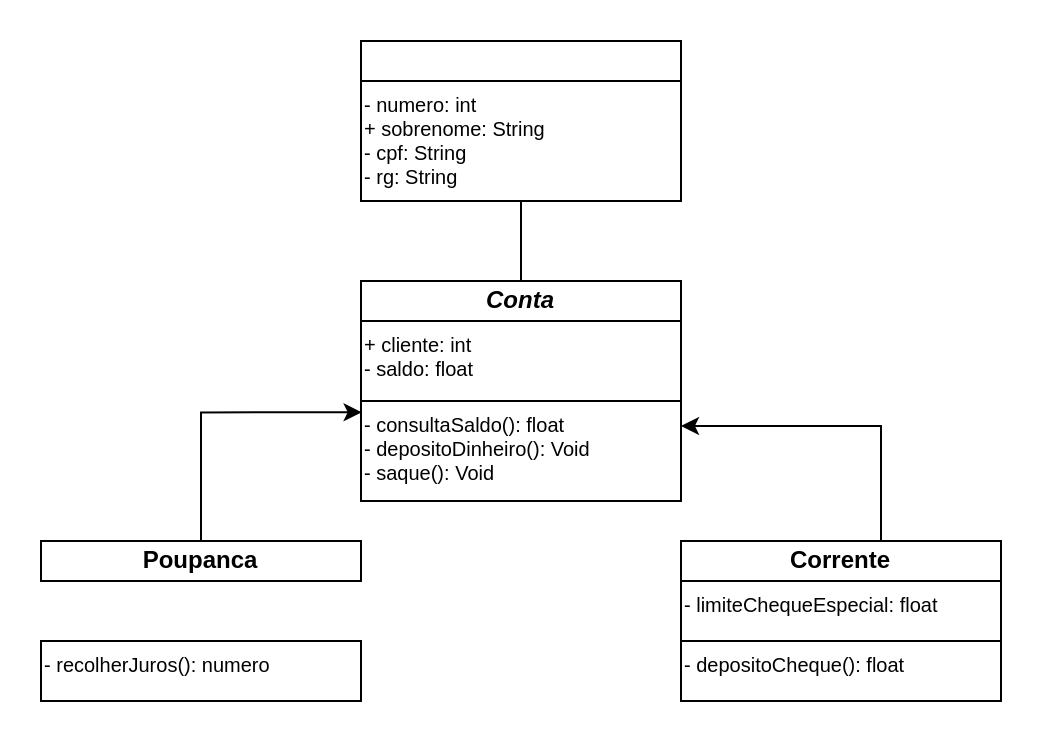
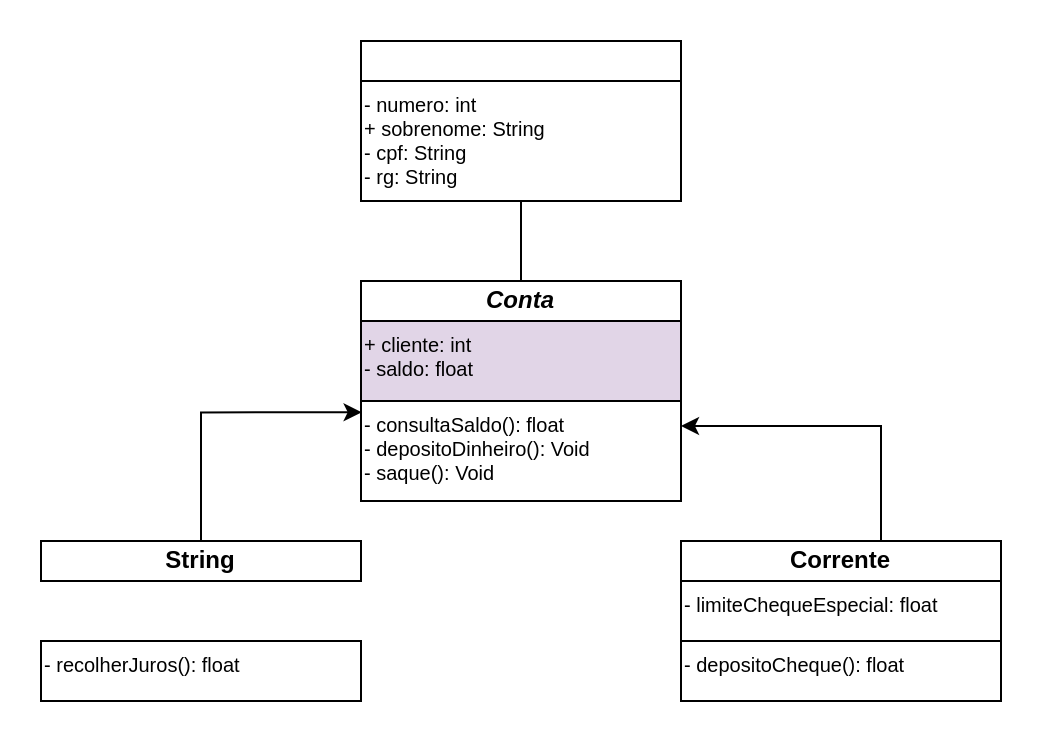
  <mxCell id="0" />
  <mxCell id="1" parent="0" />
  <mxCell id="2" value="" style="rounded=0;whiteSpace=wrap;html=1;" vertex="1" parent="1"><mxGeometry x="180" y="140" width="160" height="20" as="geometry" /></mxCell>
  <mxCell id="3" value="Conta" style="text;html=1;strokeColor=none;fillColor=none;align=center;verticalAlign=middle;whiteSpace=wrap;rounded=0;fontStyle=3" vertex="1" parent="1"><mxGeometry x="240" y="140" width="40" height="20" as="geometry" /></mxCell>
- <mxCell id="4" value="+ cliente: int&lt;br&gt;- saldo: float&lt;br&gt;" style="rounded=0;whiteSpace=wrap;html=1;align=left;fontSize=10;verticalAlign=top;" vertex="1" parent="1"><mxGeometry x="180" y="160" width="160" height="40" as="geometry" /></mxCell>
+ <mxCell id="4" value="+ cliente: int&lt;br&gt;- saldo: float&lt;br&gt;" style="rounded=0;whiteSpace=wrap;html=1;align=left;fontSize=10;verticalAlign=top;fillColor=#e1d5e7;" vertex="1" parent="1"><mxGeometry x="180" y="160" width="160" height="40" as="geometry" /></mxCell>
  <mxCell id="5" value="- consultaSaldo(): float&lt;br&gt;- depositoDinheiro(): Void&lt;br&gt;- saque(): Void&lt;br&gt;&lt;span style=&quot;color: rgba(0 , 0 , 0 , 0) ; font-family: monospace ; font-size: 0px&quot;&gt;&lt;br&gt;s3CmxGraphModel%3E%3Croot%3E%3CmxCell%20id%3D%220%22%2F%3E%3CmxCell%20id%3D%221%22%20parent%3D%220%22%2F%3E%3CmxCell%20id%3D%222%22%20value%3D%22-%20depositoDinheiro()%22%20style%3D%22rounded%3D0%3BwhiteSpace%3Dwrap%3Bhtml%3D1%3Balign%3Dleft%3BfontSize%3D10%3BverticalAlign%3Dtop%3B%22%20vertex%3D%221%22%20parent%3D%221%22%3E%3CmxGeometry%20x%3D%22190%22%20y%3D%22640%22%20width%3D%22160%22%20height%3D%2240%22%20as%3D%22geometry%22%2F%3E%3C%2FmxCell%3E%3C%2Froot%3E%3C%2FmxGraphModel&lt;br&gt;&lt;/span&gt;" style="rounded=0;whiteSpace=wrap;html=1;align=left;fontSize=10;verticalAlign=top;" vertex="1" parent="1"><mxGeometry x="180" y="200" width="160" height="50" as="geometry" /></mxCell>
  <mxCell id="6" value="" style="rounded=0;whiteSpace=wrap;html=1;" vertex="1" parent="1"><mxGeometry x="20" y="270" width="160" height="20" as="geometry" /></mxCell>
  <mxCell id="7" style="edgeStyle=orthogonalEdgeStyle;rounded=0;orthogonalLoop=1;jettySize=auto;html=1;exitX=0.5;exitY=0;exitDx=0;exitDy=0;fontSize=10;entryX=0.002;entryY=0.113;entryDx=0;entryDy=0;entryPerimeter=0;" edge="1" parent="1" source="8" target="5"><mxGeometry relative="1" as="geometry"><mxPoint x="100.241" y="200" as="targetPoint" /></mxGeometry></mxCell>
- <mxCell id="8" value="Poupanca" style="text;html=1;strokeColor=none;fillColor=none;align=center;verticalAlign=middle;whiteSpace=wrap;rounded=0;fontStyle=1" vertex="1" parent="1"><mxGeometry x="80" y="270" width="40" height="20" as="geometry" /></mxCell>
- <mxCell id="9" value="- recolherJuros(): numero" style="rounded=0;whiteSpace=wrap;html=1;align=left;fontSize=10;verticalAlign=top;" vertex="1" parent="1"><mxGeometry x="20" y="320" width="160" height="30" as="geometry" /></mxCell>
+ <mxCell id="8" value="String" style="text;html=1;strokeColor=none;fillColor=none;align=center;verticalAlign=middle;whiteSpace=wrap;rounded=0;fontStyle=1" vertex="1" parent="1"><mxGeometry x="80" y="270" width="40" height="20" as="geometry" /></mxCell>
+ <mxCell id="9" value="- recolherJuros(): float" style="rounded=0;whiteSpace=wrap;html=1;align=left;fontSize=10;verticalAlign=top;" vertex="1" parent="1"><mxGeometry x="20" y="320" width="160" height="30" as="geometry" /></mxCell>
  <mxCell id="10" value="" style="rounded=0;whiteSpace=wrap;html=1;" vertex="1" parent="1"><mxGeometry x="340" y="270" width="160" height="20" as="geometry" /></mxCell>
  <mxCell id="11" style="edgeStyle=orthogonalEdgeStyle;rounded=0;orthogonalLoop=1;jettySize=auto;html=1;exitX=0.5;exitY=0;exitDx=0;exitDy=0;fontSize=10;entryX=1;entryY=0.25;entryDx=0;entryDy=0;" edge="1" parent="1" source="12" target="5"><mxGeometry relative="1" as="geometry"><mxPoint x="420.241" y="200" as="targetPoint" /><Array as="points"><mxPoint x="440" y="270" /><mxPoint x="440" y="212" /></Array></mxGeometry></mxCell>
  <mxCell id="12" value="Corrente" style="text;html=1;strokeColor=none;fillColor=none;align=center;verticalAlign=middle;whiteSpace=wrap;rounded=0;fontStyle=1" vertex="1" parent="1"><mxGeometry x="400" y="270" width="40" height="20" as="geometry" /></mxCell>
  <mxCell id="13" value="- limiteChequeEspecial: float" style="rounded=0;whiteSpace=wrap;html=1;align=left;fontSize=10;verticalAlign=top;" vertex="1" parent="1"><mxGeometry x="340" y="290" width="160" height="30" as="geometry" /></mxCell>
  <mxCell id="14" value="- depositoCheque(): float" style="rounded=0;whiteSpace=wrap;html=1;align=left;fontSize=10;verticalAlign=top;" vertex="1" parent="1"><mxGeometry x="340" y="320" width="160" height="30" as="geometry" /></mxCell>
  <mxCell id="15" value="" style="rounded=0;whiteSpace=wrap;html=1;" vertex="1" parent="1"><mxGeometry x="180" y="20" width="160" height="20" as="geometry" /></mxCell>
  <mxCell id="16" value="- numero: int&lt;br&gt;+ sobrenome: String&lt;br&gt;- cpf: String&lt;br&gt;- rg: String&lt;br&gt;" style="rounded=0;whiteSpace=wrap;html=1;align=left;fontSize=10;verticalAlign=top;" vertex="1" parent="1"><mxGeometry x="180" y="40" width="160" height="60" as="geometry" /></mxCell>
  <mxCell id="17" value="" style="endArrow=none;html=1;fontSize=10;entryX=0.5;entryY=1;entryDx=0;entryDy=0;exitX=0.5;exitY=0;exitDx=0;exitDy=0;" edge="1" parent="1" source="3" target="16"><mxGeometry width="50" height="50" relative="1" as="geometry"><mxPoint x="310" y="190" as="sourcePoint" /><mxPoint x="260" y="70" as="targetPoint" /></mxGeometry></mxCell>
